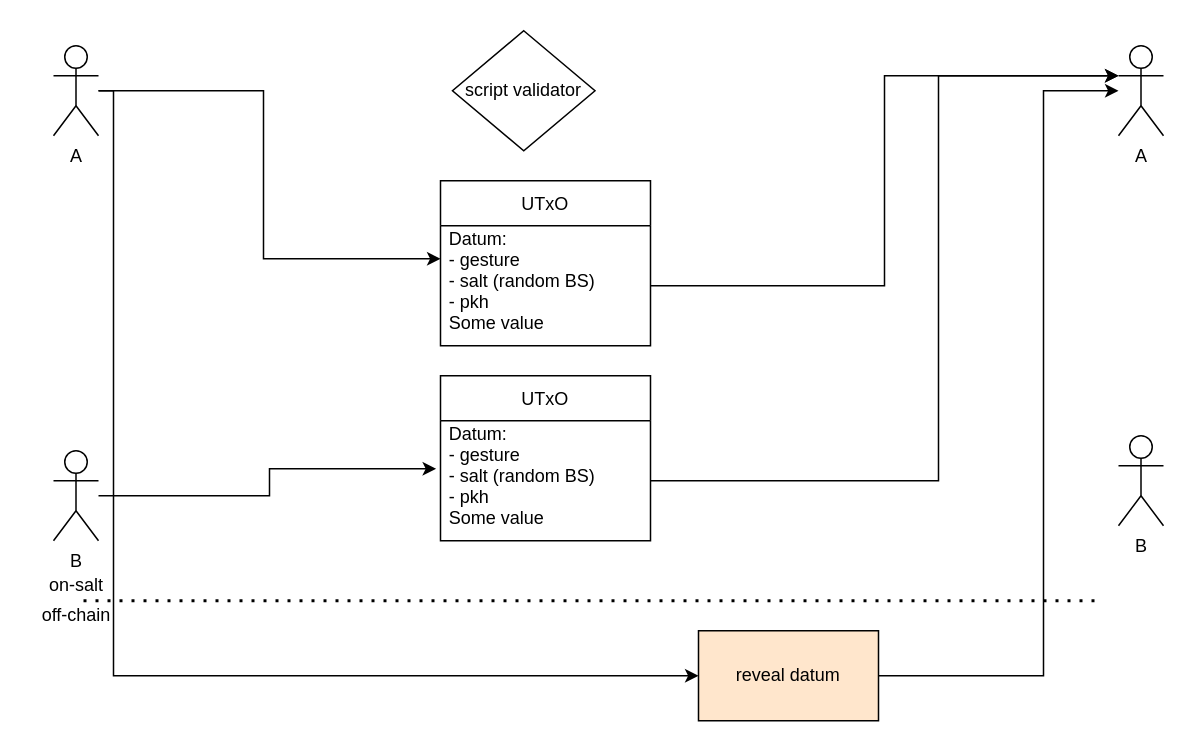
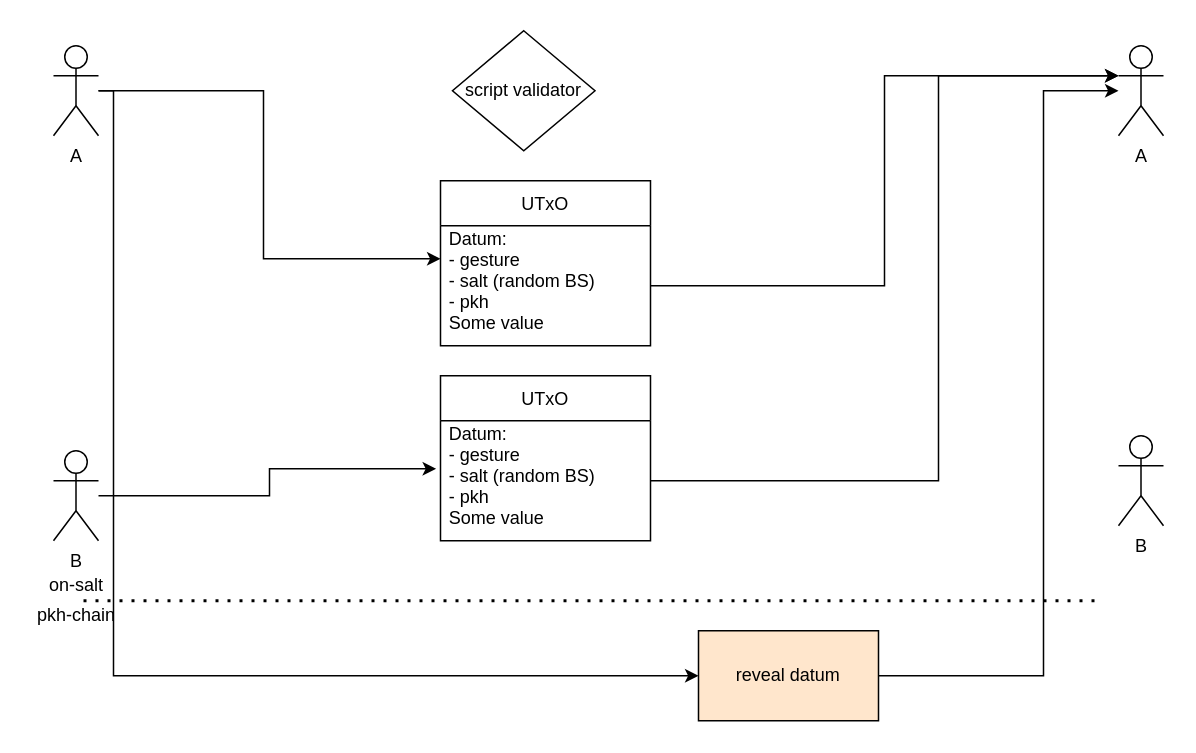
  <mxCell id="0" />
  <mxCell id="1" parent="0" />
  <mxCell id="2" value="&lt;div&gt;script validator&lt;/div&gt;" style="rhombus;whiteSpace=wrap;html=1;" vertex="1" parent="1"><mxGeometry x="301" y="20" width="95" height="80" as="geometry" /></mxCell>
  <mxCell id="3" style="edgeStyle=orthogonalEdgeStyle;rounded=0;orthogonalLoop=1;jettySize=auto;html=1;entryX=0;entryY=0.275;entryDx=0;entryDy=0;entryPerimeter=0;" edge="1" parent="1" source="5" target="13"><mxGeometry relative="1" as="geometry"><mxPoint x="295" y="175" as="targetPoint" /><Array as="points"><mxPoint x="175" y="60" /><mxPoint x="175" y="172" /></Array></mxGeometry></mxCell>
  <mxCell id="4" style="edgeStyle=orthogonalEdgeStyle;rounded=0;orthogonalLoop=1;jettySize=auto;html=1;entryX=0;entryY=0.5;entryDx=0;entryDy=0;" edge="1" parent="1" source="5" target="18"><mxGeometry relative="1" as="geometry"><Array as="points"><mxPoint x="75" y="60" /><mxPoint x="75" y="450" /></Array></mxGeometry></mxCell>
  <mxCell id="5" value="A" style="shape=umlActor;verticalLabelPosition=bottom;verticalAlign=top;html=1;outlineConnect=0;" vertex="1" parent="1"><mxGeometry x="35" y="30" width="30" height="60" as="geometry" /></mxCell>
  <mxCell id="6" style="edgeStyle=orthogonalEdgeStyle;rounded=0;orthogonalLoop=1;jettySize=auto;html=1;entryX=-0.021;entryY=0.4;entryDx=0;entryDy=0;entryPerimeter=0;" edge="1" parent="1" source="7" target="11"><mxGeometry relative="1" as="geometry"><mxPoint x="292.01" y="268.97" as="targetPoint" /></mxGeometry></mxCell>
  <mxCell id="7" value="B" style="shape=umlActor;verticalLabelPosition=bottom;verticalAlign=top;html=1;outlineConnect=0;" vertex="1" parent="1"><mxGeometry x="35" y="300" width="30" height="60" as="geometry" /></mxCell>
  <mxCell id="8" value="B" style="shape=umlActor;verticalLabelPosition=bottom;verticalAlign=top;html=1;outlineConnect=0;" vertex="1" parent="1"><mxGeometry x="745" y="290" width="30" height="60" as="geometry" /></mxCell>
  <mxCell id="9" value="A" style="shape=umlActor;verticalLabelPosition=bottom;verticalAlign=top;html=1;outlineConnect=0;" vertex="1" parent="1"><mxGeometry x="745" y="30" width="30" height="60" as="geometry" /></mxCell>
  <mxCell id="10" value="UTxO" style="swimlane;fontStyle=0;childLayout=stackLayout;horizontal=1;startSize=30;horizontalStack=0;resizeParent=1;resizeParentMax=0;resizeLast=0;collapsible=1;marginBottom=0;" vertex="1" parent="1"><mxGeometry x="293" y="250" width="140" height="110" as="geometry" /></mxCell>
  <mxCell id="11" value="Datum:&#10;- gesture&#10;- salt (random BS)&#10;- pkh&#10;Some value&#10;" style="text;strokeColor=none;fillColor=none;align=left;verticalAlign=middle;spacingLeft=4;spacingRight=4;overflow=hidden;points=[[0,0.5],[1,0.5]];portConstraint=eastwest;rotatable=0;" vertex="1" parent="10"><mxGeometry y="30" width="140" height="80" as="geometry" /></mxCell>
  <mxCell id="12" value="UTxO" style="swimlane;fontStyle=0;childLayout=stackLayout;horizontal=1;startSize=30;horizontalStack=0;resizeParent=1;resizeParentMax=0;resizeLast=0;collapsible=1;marginBottom=0;" vertex="1" parent="1"><mxGeometry x="293" y="120" width="140" height="110" as="geometry" /></mxCell>
  <mxCell id="13" value="Datum:&#10;- gesture&#10;- salt (random BS)&#10;- pkh&#10;Some value&#10;" style="text;strokeColor=none;fillColor=none;align=left;verticalAlign=middle;spacingLeft=4;spacingRight=4;overflow=hidden;points=[[0,0.5],[1,0.5]];portConstraint=eastwest;rotatable=0;" vertex="1" parent="12"><mxGeometry y="30" width="140" height="80" as="geometry" /></mxCell>
  <mxCell id="14" style="edgeStyle=orthogonalEdgeStyle;rounded=0;orthogonalLoop=1;jettySize=auto;html=1;entryX=0;entryY=0.333;entryDx=0;entryDy=0;entryPerimeter=0;" edge="1" parent="1" source="13" target="9"><mxGeometry relative="1" as="geometry" /></mxCell>
  <mxCell id="15" style="edgeStyle=orthogonalEdgeStyle;rounded=0;orthogonalLoop=1;jettySize=auto;html=1;entryX=0;entryY=0.333;entryDx=0;entryDy=0;entryPerimeter=0;" edge="1" parent="1" source="11" target="9"><mxGeometry relative="1" as="geometry"><Array as="points"><mxPoint x="625" y="320" /><mxPoint x="625" y="50" /></Array></mxGeometry></mxCell>
  <mxCell id="16" value="" style="endArrow=none;dashed=1;html=1;dashPattern=1 3;strokeWidth=2;rounded=0;" edge="1" parent="1"><mxGeometry width="50" height="50" relative="1" as="geometry"><mxPoint x="55" y="400" as="sourcePoint" /><mxPoint x="735" y="400" as="targetPoint" /></mxGeometry></mxCell>
  <mxCell id="17" style="edgeStyle=orthogonalEdgeStyle;rounded=0;orthogonalLoop=1;jettySize=auto;html=1;" edge="1" parent="1" source="18" target="9"><mxGeometry relative="1" as="geometry"><mxPoint x="705" y="80" as="targetPoint" /><Array as="points"><mxPoint x="695" y="450" /><mxPoint x="695" y="60" /></Array></mxGeometry></mxCell>
  <mxCell id="18" value="reveal datum" style="rounded=0;whiteSpace=wrap;html=1;fillColor=#ffe6cc;" vertex="1" parent="1"><mxGeometry x="465" y="420" width="120" height="60" as="geometry" /></mxCell>
  <mxCell id="19" value="on-salt" style="text;html=1;align=center;verticalAlign=middle;resizable=0;points=[];autosize=1;strokeColor=none;fillColor=none;" vertex="1" parent="1"><mxGeometry x="20" y="380" width="60" height="20" as="geometry" /></mxCell>
- <mxCell id="20" value="off-chain" style="text;html=1;align=center;verticalAlign=middle;resizable=0;points=[];autosize=1;strokeColor=none;fillColor=none;" vertex="1" parent="1"><mxGeometry x="20" y="400" width="60" height="20" as="geometry" /></mxCell>
+ <mxCell id="20" value="pkh-chain" style="text;html=1;align=center;verticalAlign=middle;resizable=0;points=[];autosize=1;strokeColor=none;fillColor=none;" vertex="1" parent="1"><mxGeometry x="20" y="400" width="60" height="20" as="geometry" /></mxCell>
